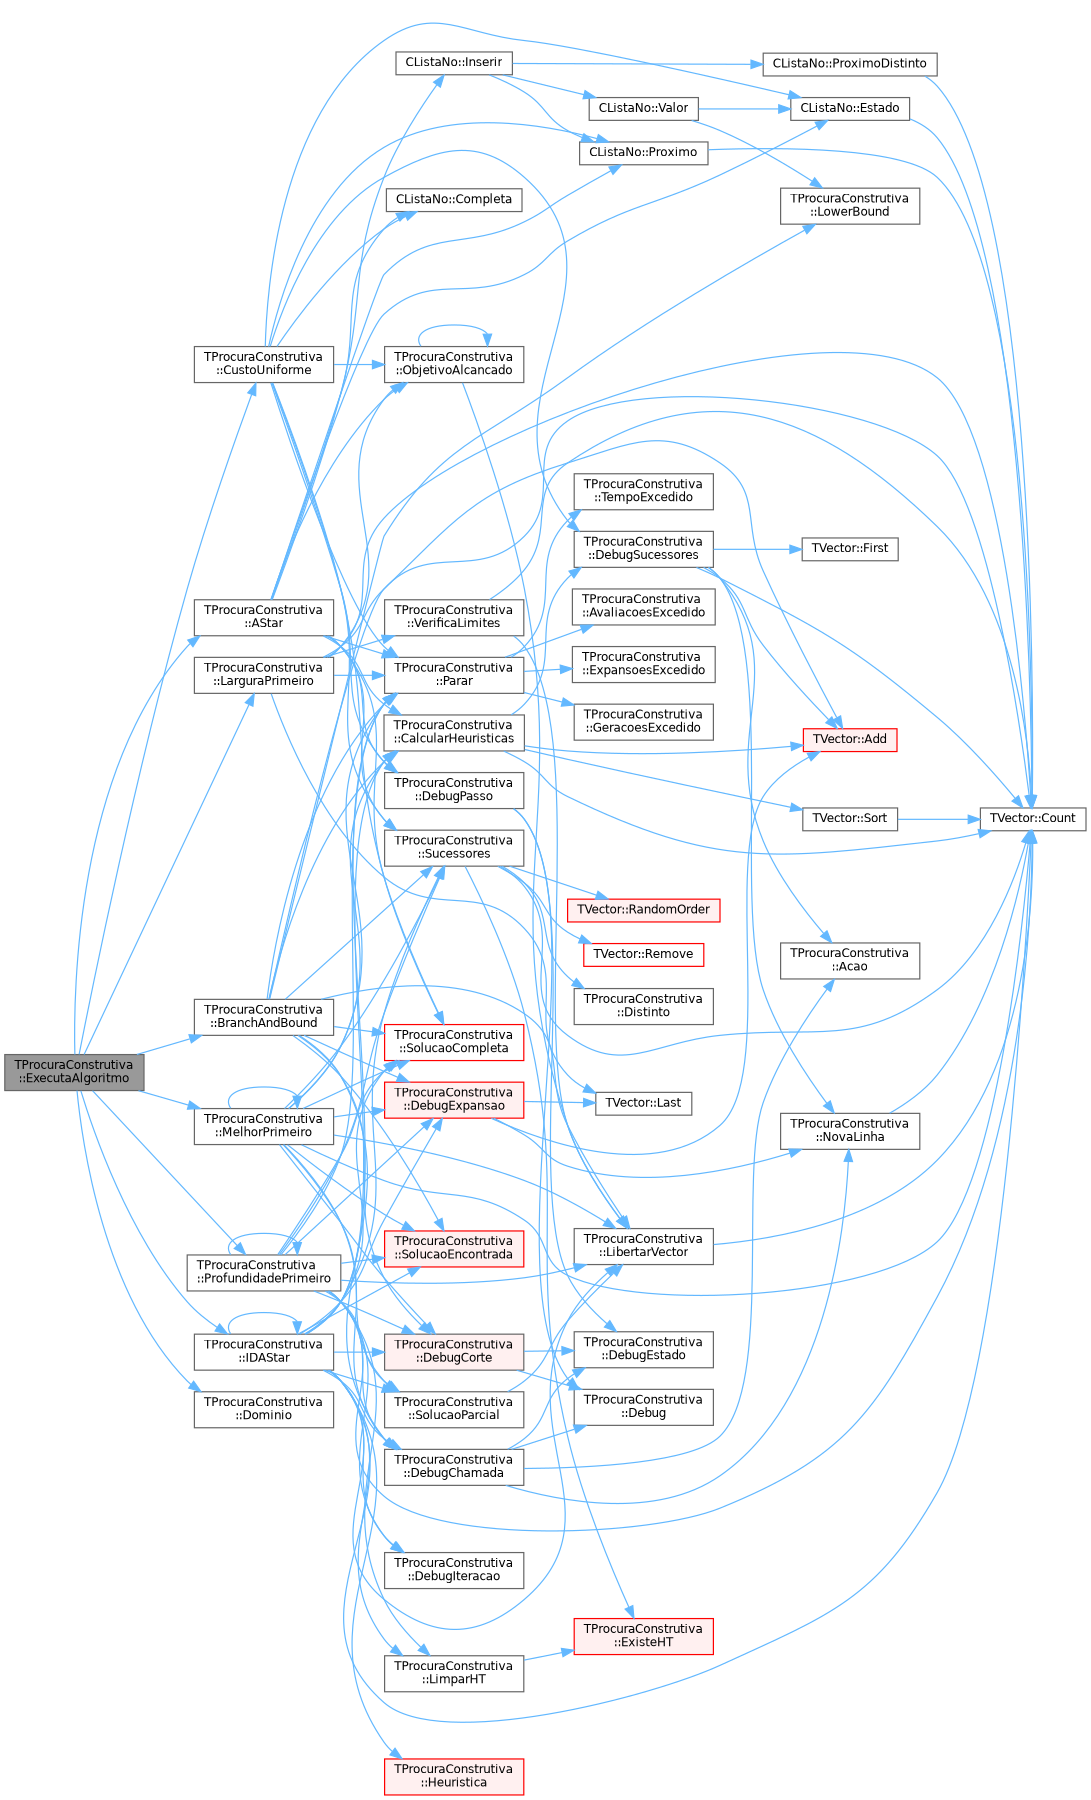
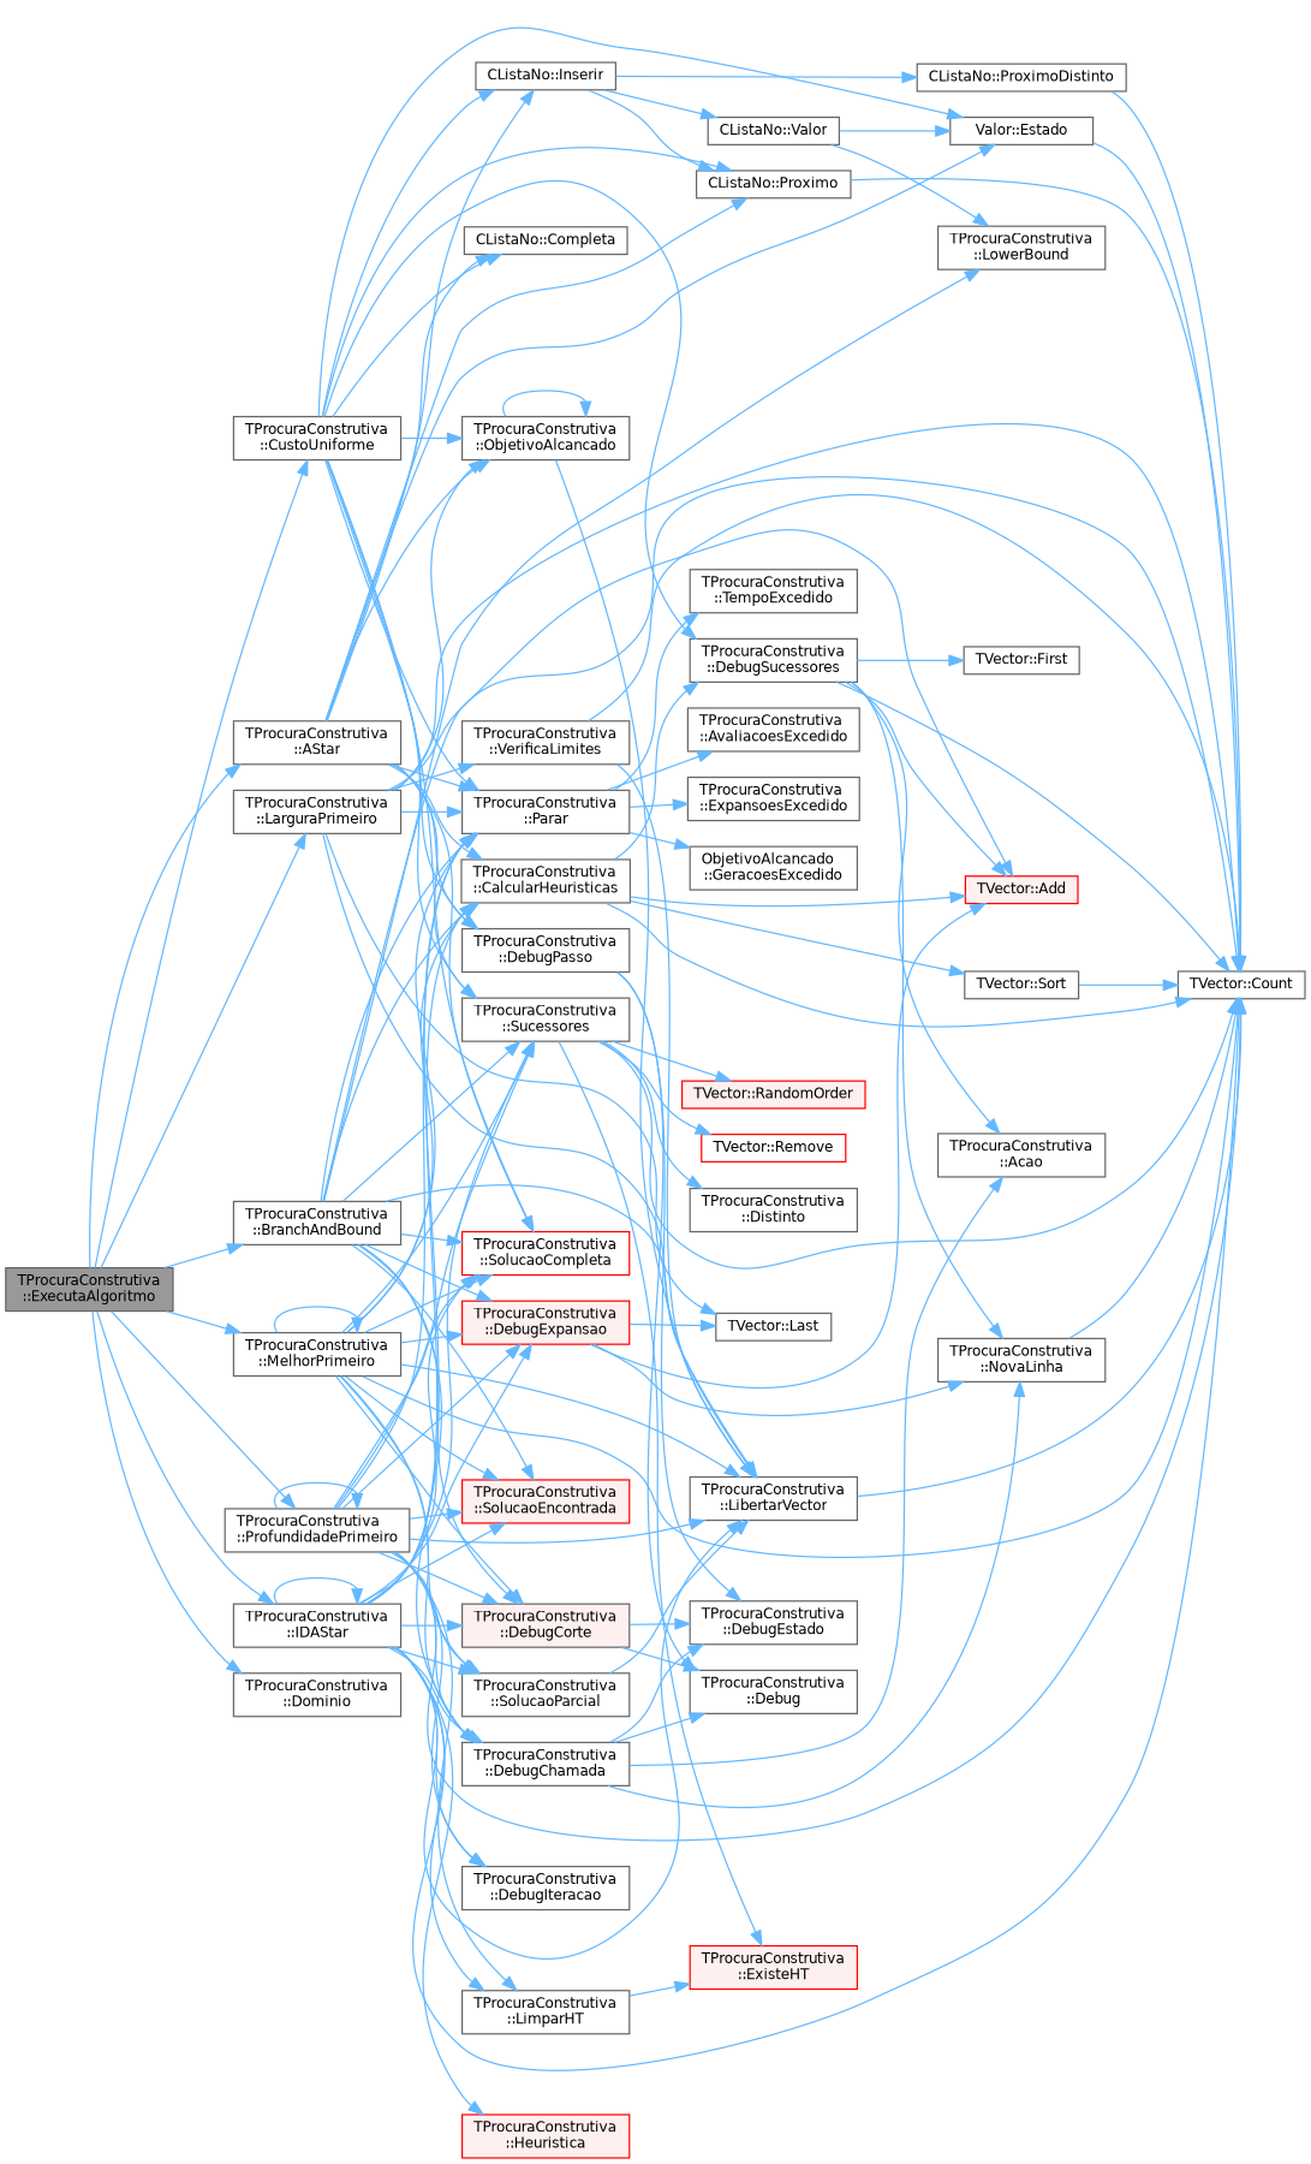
  digraph {
    rankdir=LR
    node [color=grey40 fillcolor=white fontname=Helvetica fontsize=10 shape=box style=filled]
    edge [color=steelblue1 fontname=Helvetica fontsize=10 labelfontname=Helvetica labelfontsize=10 style=solid]
    n1 [color=gray40 fillcolor=grey60 fontcolor=black height=0.2 label="TProcuraConstrutiva\l::ExecutaAlgoritmo" width=0.4]
    n2 [height=0.2 label="TProcuraConstrutiva\l::AStar" width=0.4]
    n3 [height=0.2 label="TProcuraConstrutiva\l::BranchAndBound" width=0.4]
    n4 [height=0.2 label="TProcuraConstrutiva\l::CustoUniforme" width=0.4]
    n5 [height=0.2 label="TProcuraConstrutiva\l::Dominio" width=0.4]
    n6 [height=0.2 label="TProcuraConstrutiva\l::IDAStar" width=0.4]
    n7 [height=0.2 label="TProcuraConstrutiva\l::LarguraPrimeiro" width=0.4]
    n8 [height=0.2 label="TProcuraConstrutiva\l::MelhorPrimeiro" width=0.4]
    n9 [height=0.2 label="TProcuraConstrutiva\l::ProfundidadePrimeiro" width=0.4]
    n10 [height=0.2 label="TProcuraConstrutiva\l::CalcularHeuristicas" width=0.4]
    n11 [height=0.2 label="CListaNo::Completa" width=0.4]
    n12 [height=0.2 label="TProcuraConstrutiva\l::DebugPasso" width=0.4]
-   n13 [height=0.2 label="CListaNo::Estado" width=0.4]
+   n13 [height=0.2 label="Valor::Estado" width=0.4]
    n14 [height=0.2 label="CListaNo::Inserir" width=0.4]
    n15 [height=0.2 label="CListaNo::Proximo" width=0.4]
    n16 [height=0.2 label="TProcuraConstrutiva\l::ObjetivoAlcancado" width=0.4]
    n17 [height=0.2 label="TProcuraConstrutiva\l::Parar" width=0.4]
    n18 [color=red height=0.2 label="TProcuraConstrutiva\l::SolucaoCompleta" width=0.4]
    n19 [height=0.2 label="TProcuraConstrutiva\l::Sucessores" width=0.4]
    n20 [height=0.2 label="TVector::Count" width=0.4]
    n21 [height=0.2 label="TProcuraConstrutiva\l::LowerBound" width=0.4]
    n22 [height=0.2 label="TProcuraConstrutiva\l::LibertarVector" width=0.4]
    n23 [height=0.2 label="TProcuraConstrutiva\l::DebugChamada" width=0.4]
    n24 [fillcolor="#FFF0F0" height=0.2 label="TProcuraConstrutiva\l::DebugCorte" width=0.4]
    n25 [color=red fillcolor="#FFF0F0" height=0.2 label="TProcuraConstrutiva\l::DebugExpansao" width=0.4]
    n26 [color=red fillcolor="#FFF0F0" height=0.2 label="TProcuraConstrutiva\l::SolucaoEncontrada" width=0.4]
    n27 [height=0.2 label="TProcuraConstrutiva\l::DebugSucessores" width=0.4]
    n28 [height=0.2 label="TProcuraConstrutiva\l::DebugIteracao" width=0.4]
    n29 [color=red fillcolor="#FFF0F0" height=0.2 label="TProcuraConstrutiva\l::Heuristica" width=0.4]
    n30 [height=0.2 label="TProcuraConstrutiva\l::LimparHT" width=0.4]
    n31 [height=0.2 label="TProcuraConstrutiva\l::SolucaoParcial" width=0.4]
    n32 [color=red fillcolor="#FFF0F0" height=0.2 label="TVector::Add" width=0.4]
    n33 [height=0.2 label="TVector::Last" width=0.4]
    n34 [height=0.2 label="TProcuraConstrutiva\l::VerificaLimites" width=0.4]
    n35 [height=0.2 label="TVector::Sort" width=0.4]
    n36 [height=0.2 label="TProcuraConstrutiva\l::Debug" width=0.4]
    n37 [height=0.2 label="TProcuraConstrutiva\l::DebugEstado" width=0.4]
    n38 [height=0.2 label="TProcuraConstrutiva\l::Acao" width=0.4]
    n39 [height=0.2 label="TVector::First" width=0.4]
    n40 [height=0.2 label="TProcuraConstrutiva\l::NovaLinha" width=0.4]
    n41 [height=0.2 label="CListaNo::ProximoDistinto" width=0.4]
    n42 [height=0.2 label="CListaNo::Valor" width=0.4]
    n43 [height=0.2 label="TProcuraConstrutiva\l::AvaliacoesExcedido" width=0.4]
    n44 [height=0.2 label="TProcuraConstrutiva\l::ExpansoesExcedido" width=0.4]
-   n45 [height=0.2 label="TProcuraConstrutiva\l::GeracoesExcedido" width=0.4]
+   n45 [height=0.2 label="ObjetivoAlcancado\l::GeracoesExcedido" width=0.4]
    n46 [height=0.2 label="TProcuraConstrutiva\l::TempoExcedido" width=0.4]
    n47 [height=0.2 label="TProcuraConstrutiva\l::Distinto" width=0.4]
    n48 [color=red fillcolor="#FFF0F0" height=0.2 label="TProcuraConstrutiva\l::ExisteHT" width=0.4]
    n49 [color=red fillcolor="#FFF0F0" height=0.2 label="TVector::RandomOrder" width=0.4]
    n50 [color=red height=0.2 label="TVector::Remove" width=0.4]
    n1 -> n2
    n1 -> n3
    n1 -> n4
    n1 -> n5
    n1 -> n6
    n1 -> n7
    n1 -> n8
    n1 -> n9
    n2 -> n10
    n2 -> n11
    n2 -> n12
    n2 -> n13
    n2 -> n14
    n2 -> n15
    n2 -> n16
    n2 -> n17
    n2 -> n18
    n2 -> n19
    n3 -> n10
    n3 -> n17
    n3 -> n18
    n3 -> n19
    n3 -> n20
    n3 -> n21
    n3 -> n22
    n3 -> n23
    n3 -> n24
    n3 -> n25
    n3 -> n26
    n4 -> n11
    n4 -> n12
    n4 -> n13
+   n4 -> n14
    n4 -> n15
    n4 -> n16
    n4 -> n17
    n4 -> n18
    n4 -> n19
    n4 -> n27
    n6 -> n6
    n6 -> n10
    n6 -> n17
    n6 -> n18
    n6 -> n19
    n6 -> n20
    n6 -> n22
    n6 -> n23
    n6 -> n24
    n6 -> n25
    n6 -> n26
    n6 -> n28
    n6 -> n29
    n6 -> n30
    n6 -> n31
    n7 -> n16
    n7 -> n17
    n7 -> n20
+   n7 -> n22
    n7 -> n32
    n7 -> n33
    n7 -> n34
    n8 -> n8
    n8 -> n10
    n8 -> n17
    n8 -> n18
    n8 -> n19
    n8 -> n20
    n8 -> n22
    n8 -> n23
    n8 -> n24
    n8 -> n25
    n8 -> n26
    n8 -> n31
    n9 -> n9
    n9 -> n17
    n9 -> n18
    n9 -> n19
    n9 -> n20
    n9 -> n22
    n9 -> n23
    n9 -> n24
    n9 -> n25
    n9 -> n26
    n9 -> n28
    n9 -> n30
    n9 -> n31
    n10 -> n20
    n10 -> n27
    n10 -> n32
    n10 -> n35
    n12 -> n36
    n12 -> n37
    n13 -> n20
    n14 -> n15
    n14 -> n41
    n14 -> n42
    n15 -> n20
    n16 -> n16
    n16 -> n22
    n17 -> n43
    n17 -> n44
    n17 -> n45
    n17 -> n46
    n19 -> n20
    n19 -> n47
    n19 -> n48
    n19 -> n49
    n19 -> n50
    n22 -> n20
    n23 -> n36
    n23 -> n37
    n23 -> n38
    n23 -> n40
    n24 -> n36
    n24 -> n37
    n25 -> n32
    n25 -> n33
    n25 -> n40
    n27 -> n20
    n27 -> n32
    n27 -> n38
    n27 -> n39
    n27 -> n40
    n30 -> n48
    n31 -> n22
    n34 -> n20
    n34 -> n22
    n35 -> n20
    n40 -> n20
    n41 -> n20
    n42 -> n13
    n42 -> n21
  }
